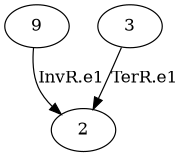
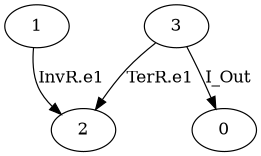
  digraph {
-   1 [label=9]
+   1
    2
    3
+   0
    1 -> 2 [label="InvR.e1"]
    3 -> 2 [label="TerR.e1"]
+   3 -> 0 [label=I_Out]
  }
